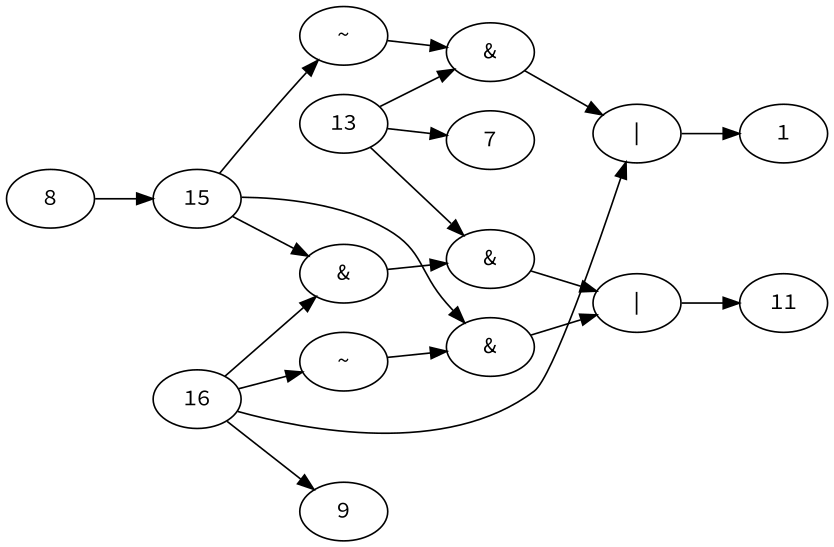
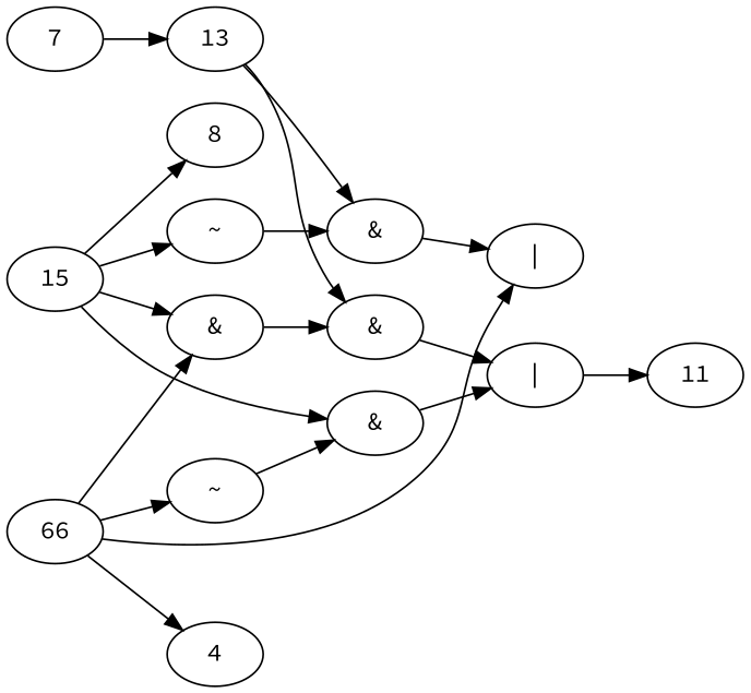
  digraph {
    fontname="Source Code Pro"
    rankdir=LR
    node [fontname="Source Code Pro" input=false output=false]
    edge [fontname="Source Code Pro"]
    n1 [label="|"]
    11 [output=true]
    n3 [label="&"]
    13
    n5 [label="&"]
    n6 [label="|"]
    n7 [label="&"]
    15
    n9 [label="&"]
    n10 [label="~"]
-   16
+   16 [label=66]
    n12 [label="~"]
-   9 [input=true]
-   1 [output=true]
+   9 [input=true label=4]
    7 [input=true]
    8 [input=true]
    n1 -> 11
    n3 -> n1
    13 -> n3
    13 -> n5
    n5 -> n6
-   n6 -> 1
    n7 -> n3
    15 -> n7
    15 -> n9
    15 -> n10
    n9 -> n1
    n10 -> n5
    16 -> n6
    16 -> n7
    16 -> n12
    16 -> 9
    n12 -> n9
-   13 -> 7
-   8 -> 15
+   7 -> 13
+   15 -> 8
  }
